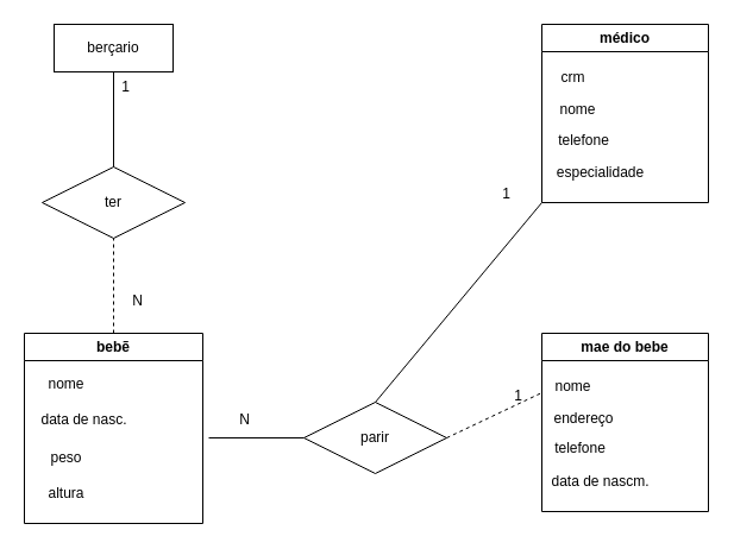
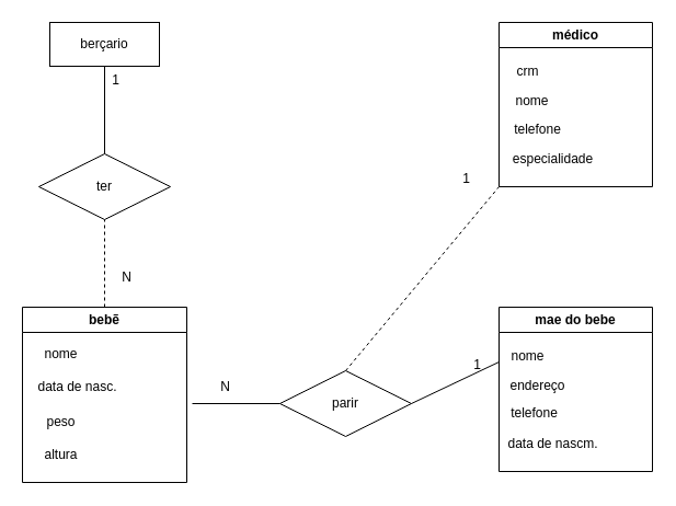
  <mxCell id="0" />
  <mxCell id="1" parent="0" />
  <mxCell id="2" value="berçario" style="whiteSpace=wrap;html=1;align=center;" parent="1" vertex="1"><mxGeometry x="45" y="20" width="100" height="40" as="geometry" /></mxCell>
  <mxCell id="3" value="ter" style="shape=rhombus;perimeter=rhombusPerimeter;whiteSpace=wrap;html=1;align=center;" parent="1" vertex="1"><mxGeometry x="35" y="140" width="120" height="60" as="geometry" /></mxCell>
  <mxCell id="4" value="bebẽ" style="swimlane;whiteSpace=wrap;html=1;" parent="1" vertex="1"><mxGeometry x="20" y="280" width="150" height="160" as="geometry" /></mxCell>
  <mxCell id="5" value="data de nasc." style="text;html=1;align=center;verticalAlign=middle;resizable=0;points=[];autosize=1;strokeColor=none;fillColor=none;" parent="4" vertex="1"><mxGeometry y="58" width="100" height="30" as="geometry" /></mxCell>
  <mxCell id="6" value="peso" style="text;html=1;align=center;verticalAlign=middle;resizable=0;points=[];autosize=1;strokeColor=none;fillColor=none;" parent="4" vertex="1"><mxGeometry x="10" y="90" width="50" height="30" as="geometry" /></mxCell>
  <mxCell id="7" value="altura" style="text;html=1;align=center;verticalAlign=middle;resizable=0;points=[];autosize=1;strokeColor=none;fillColor=none;" parent="4" vertex="1"><mxGeometry x="10" y="120" width="50" height="30" as="geometry" /></mxCell>
  <mxCell id="8" value="&lt;div&gt;nome&lt;/div&gt;" style="text;html=1;align=center;verticalAlign=middle;resizable=0;points=[];autosize=1;strokeColor=none;fillColor=none;" parent="1" vertex="1"><mxGeometry x="30" y="308" width="50" height="30" as="geometry" /></mxCell>
  <mxCell id="9" value="parir" style="shape=rhombus;perimeter=rhombusPerimeter;whiteSpace=wrap;html=1;align=center;" parent="1" vertex="1"><mxGeometry x="255" y="338" width="120" height="60" as="geometry" /></mxCell>
  <mxCell id="10" value="mae do bebe" style="swimlane;whiteSpace=wrap;html=1;" parent="1" vertex="1"><mxGeometry x="455" y="280" width="140" height="150" as="geometry" /></mxCell>
  <mxCell id="11" value="telefone" style="text;html=1;align=center;verticalAlign=middle;resizable=0;points=[];autosize=1;strokeColor=none;fillColor=none;" parent="10" vertex="1"><mxGeometry x="-3" y="82" width="70" height="30" as="geometry" /></mxCell>
  <mxCell id="12" value="endereço" style="text;html=1;align=center;verticalAlign=middle;resizable=0;points=[];autosize=1;strokeColor=none;fillColor=none;" parent="10" vertex="1"><mxGeometry y="57" width="70" height="30" as="geometry" /></mxCell>
  <mxCell id="13" value="data de nascm." style="text;html=1;align=center;verticalAlign=middle;resizable=0;points=[];autosize=1;strokeColor=none;fillColor=none;" parent="10" vertex="1"><mxGeometry x="-6" y="110" width="110" height="30" as="geometry" /></mxCell>
  <mxCell id="14" value="nome" style="text;html=1;align=center;verticalAlign=middle;resizable=0;points=[];autosize=1;strokeColor=none;fillColor=none;" parent="10" vertex="1"><mxGeometry x="1" y="30" width="50" height="30" as="geometry" /></mxCell>
  <mxCell id="15" value="médico" style="swimlane;whiteSpace=wrap;html=1;" parent="1" vertex="1"><mxGeometry x="455" y="20" width="140" height="150" as="geometry" /></mxCell>
  <mxCell id="16" value="telefone" style="text;html=1;align=center;verticalAlign=middle;resizable=0;points=[];autosize=1;strokeColor=none;fillColor=none;" parent="15" vertex="1"><mxGeometry y="83" width="70" height="30" as="geometry" /></mxCell>
  <mxCell id="17" value="nome" style="text;html=1;align=center;verticalAlign=middle;resizable=0;points=[];autosize=1;strokeColor=none;fillColor=none;" parent="15" vertex="1"><mxGeometry x="5" y="57" width="50" height="30" as="geometry" /></mxCell>
  <mxCell id="18" value="especialidade" style="text;html=1;align=center;verticalAlign=middle;resizable=0;points=[];autosize=1;strokeColor=none;fillColor=none;" parent="15" vertex="1"><mxGeometry x="-1" y="110" width="100" height="30" as="geometry" /></mxCell>
  <mxCell id="19" value="crm" style="text;html=1;align=center;verticalAlign=middle;resizable=0;points=[];autosize=1;strokeColor=none;fillColor=none;" parent="15" vertex="1"><mxGeometry x="6" y="30" width="40" height="30" as="geometry" /></mxCell>
- <mxCell id="20" value="" style="endArrow=none;html=1;rounded=0;entryX=0;entryY=1;entryDx=0;entryDy=0;exitX=0.5;exitY=0;exitDx=0;exitDy=0;" parent="1" source="9" target="15" edge="1"><mxGeometry width="50" height="50" relative="1" as="geometry"><mxPoint x="305" y="250" as="sourcePoint" /><mxPoint x="355" y="200" as="targetPoint" /></mxGeometry></mxCell>
- <mxCell id="21" value="" style="endArrow=none;html=1;rounded=0;entryX=0;entryY=-0.233;entryDx=0;entryDy=0;entryPerimeter=0;exitX=1;exitY=0.5;exitDx=0;exitDy=0;dashed=1;" parent="1" source="9" target="12" edge="1"><mxGeometry width="50" height="50" relative="1" as="geometry"><mxPoint x="305" y="250" as="sourcePoint" /><mxPoint x="355" y="200" as="targetPoint" /></mxGeometry></mxCell>
+ <mxCell id="20" value="" style="endArrow=none;html=1;rounded=0;entryX=0;entryY=1;entryDx=0;entryDy=0;exitX=0.5;exitY=0;exitDx=0;exitDy=0;dashed=1;" parent="1" source="9" target="15" edge="1"><mxGeometry width="50" height="50" relative="1" as="geometry"><mxPoint x="305" y="250" as="sourcePoint" /><mxPoint x="355" y="200" as="targetPoint" /></mxGeometry></mxCell>
+ <mxCell id="21" value="" style="endArrow=none;html=1;rounded=0;entryX=0;entryY=-0.233;entryDx=0;entryDy=0;entryPerimeter=0;exitX=1;exitY=0.5;exitDx=0;exitDy=0;" parent="1" source="9" target="12" edge="1"><mxGeometry width="50" height="50" relative="1" as="geometry"><mxPoint x="305" y="250" as="sourcePoint" /><mxPoint x="355" y="200" as="targetPoint" /></mxGeometry></mxCell>
  <mxCell id="22" value="" style="endArrow=none;html=1;rounded=0;entryX=0;entryY=0.5;entryDx=0;entryDy=0;" parent="1" target="9" edge="1"><mxGeometry width="50" height="50" relative="1" as="geometry"><mxPoint x="175" y="368" as="sourcePoint" /><mxPoint x="355" y="200" as="targetPoint" /></mxGeometry></mxCell>
  <mxCell id="23" value="" style="endArrow=none;html=1;rounded=0;entryX=0.5;entryY=1;entryDx=0;entryDy=0;exitX=0.5;exitY=0;exitDx=0;exitDy=0;dashed=1;" parent="1" source="4" target="3" edge="1"><mxGeometry width="50" height="50" relative="1" as="geometry"><mxPoint x="95" y="270" as="sourcePoint" /><mxPoint x="355" y="200" as="targetPoint" /></mxGeometry></mxCell>
  <mxCell id="24" value="" style="endArrow=none;html=1;rounded=0;exitX=0.5;exitY=0;exitDx=0;exitDy=0;entryX=0.5;entryY=1;entryDx=0;entryDy=0;" parent="1" source="3" target="2" edge="1"><mxGeometry width="50" height="50" relative="1" as="geometry"><mxPoint x="30" y="78.98" as="sourcePoint" /><mxPoint x="298.04" y="140" as="targetPoint" /></mxGeometry></mxCell>
  <mxCell id="25" value="1" style="text;html=1;align=center;verticalAlign=middle;resizable=0;points=[];autosize=1;strokeColor=none;fillColor=none;" vertex="1" parent="1"><mxGeometry x="90" y="58" width="30" height="30" as="geometry" /></mxCell>
  <mxCell id="26" value="N" style="text;html=1;align=center;verticalAlign=middle;resizable=0;points=[];autosize=1;strokeColor=none;fillColor=none;" vertex="1" parent="1"><mxGeometry x="100" y="238" width="30" height="30" as="geometry" /></mxCell>
  <mxCell id="27" value="N" style="text;html=1;align=center;verticalAlign=middle;resizable=0;points=[];autosize=1;strokeColor=none;fillColor=none;" vertex="1" parent="1"><mxGeometry x="190" y="338" width="30" height="30" as="geometry" /></mxCell>
  <mxCell id="28" value="1" style="text;html=1;align=center;verticalAlign=middle;resizable=0;points=[];autosize=1;strokeColor=none;fillColor=none;" vertex="1" parent="1"><mxGeometry x="410" y="148" width="30" height="30" as="geometry" /></mxCell>
  <mxCell id="29" value="1" style="text;html=1;align=center;verticalAlign=middle;resizable=0;points=[];autosize=1;strokeColor=none;fillColor=none;" vertex="1" parent="1"><mxGeometry x="420" y="318" width="30" height="30" as="geometry" /></mxCell>
